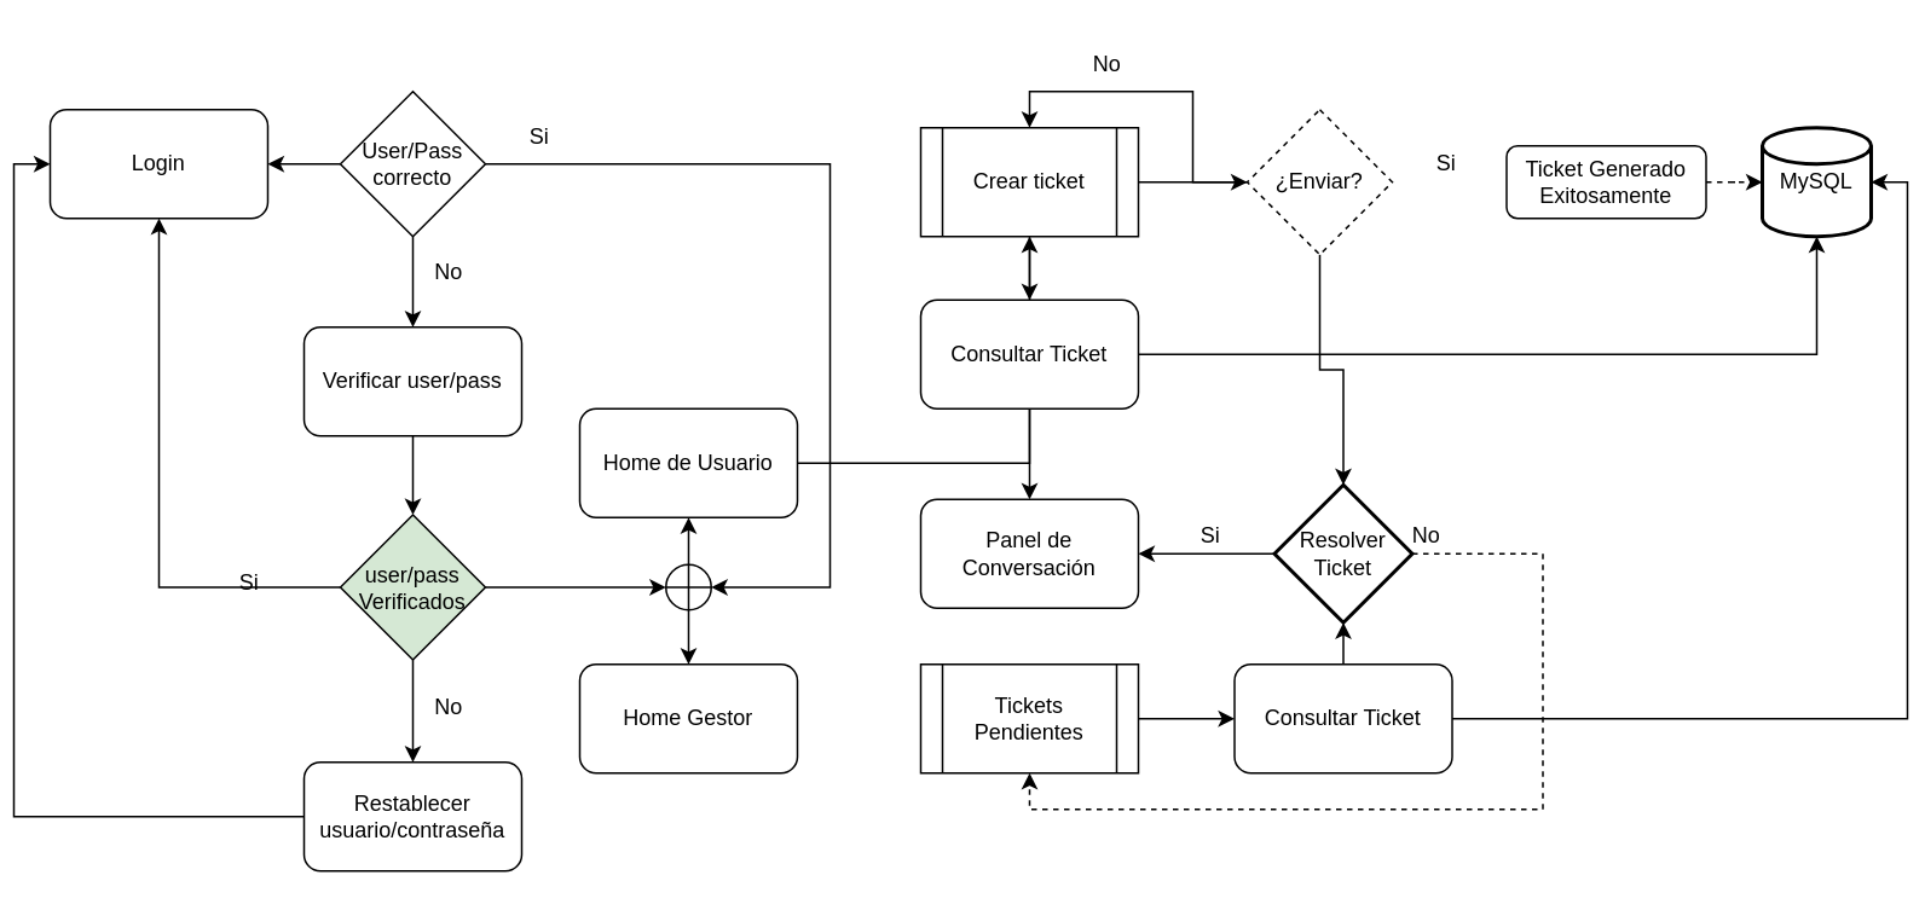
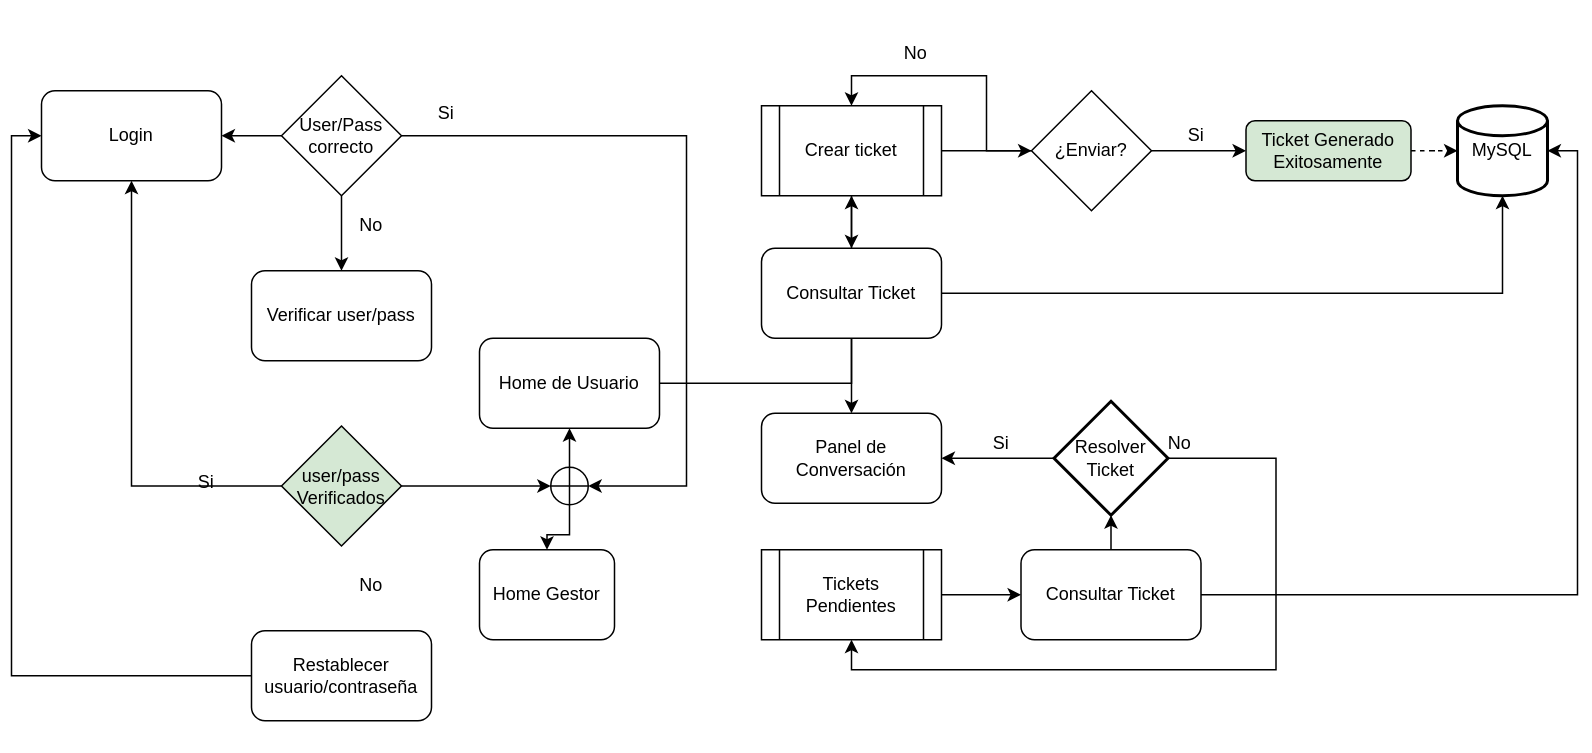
  <mxCell id="0" />
  <mxCell id="1" parent="0" />
  <mxCell id="2" value="Login" style="rounded=1;whiteSpace=wrap;html=1;labelBackgroundColor=none;" vertex="1" parent="1"><mxGeometry x="20" y="60" width="120" height="60" as="geometry" /></mxCell>
  <mxCell id="3" style="edgeStyle=orthogonalEdgeStyle;rounded=0;orthogonalLoop=1;jettySize=auto;html=1;labelBackgroundColor=none;fontColor=default;" edge="1" parent="1" source="4" target="30"><mxGeometry relative="1" as="geometry" /></mxCell>
  <mxCell id="4" value="Home de Usuario" style="rounded=1;whiteSpace=wrap;html=1;labelBackgroundColor=none;" vertex="1" parent="1"><mxGeometry x="312" y="225" width="120" height="60" as="geometry" /></mxCell>
  <mxCell id="5" style="edgeStyle=orthogonalEdgeStyle;rounded=0;orthogonalLoop=1;jettySize=auto;html=1;labelBackgroundColor=none;fontColor=default;" edge="1" parent="1" source="7" target="8"><mxGeometry relative="1" as="geometry" /></mxCell>
  <mxCell id="6" style="edgeStyle=orthogonalEdgeStyle;rounded=0;orthogonalLoop=1;jettySize=auto;html=1;entryX=0.5;entryY=1;entryDx=0;entryDy=0;entryPerimeter=0;labelBackgroundColor=none;fontColor=default;" edge="1" parent="1" source="7" target="33"><mxGeometry relative="1" as="geometry"><mxPoint x="1053" y="128" as="targetPoint" /></mxGeometry></mxCell>
  <mxCell id="7" value="Consultar Ticket" style="rounded=1;whiteSpace=wrap;html=1;labelBackgroundColor=none;" vertex="1" parent="1"><mxGeometry x="500" y="165" width="120" height="60" as="geometry" /></mxCell>
  <mxCell id="8" value="Panel de Conversación" style="rounded=1;whiteSpace=wrap;html=1;labelBackgroundColor=none;" vertex="1" parent="1"><mxGeometry x="500" y="275" width="120" height="60" as="geometry" /></mxCell>
  <mxCell id="9" style="edgeStyle=orthogonalEdgeStyle;rounded=0;orthogonalLoop=1;jettySize=auto;html=1;labelBackgroundColor=none;fontColor=default;" edge="1" parent="1" source="11" target="2"><mxGeometry relative="1" as="geometry" /></mxCell>
  <mxCell id="10" style="edgeStyle=orthogonalEdgeStyle;rounded=0;orthogonalLoop=1;jettySize=auto;html=1;entryX=0.5;entryY=0;entryDx=0;entryDy=0;labelBackgroundColor=none;fontColor=default;" edge="1" parent="1" source="11" target="14"><mxGeometry relative="1" as="geometry" /></mxCell>
  <mxCell id="11" value="User/Pass&lt;div&gt;correcto&lt;/div&gt;" style="rhombus;whiteSpace=wrap;html=1;labelBackgroundColor=none;" vertex="1" parent="1"><mxGeometry x="180" y="50" width="80" height="80" as="geometry" /></mxCell>
  <mxCell id="12" value="Si" style="text;html=1;align=center;verticalAlign=middle;whiteSpace=wrap;rounded=0;labelBackgroundColor=none;" vertex="1" parent="1"><mxGeometry x="260" y="60" width="60" height="30" as="geometry" /></mxCell>
- <mxCell id="13" style="edgeStyle=orthogonalEdgeStyle;rounded=0;orthogonalLoop=1;jettySize=auto;html=1;entryX=0.5;entryY=0;entryDx=0;entryDy=0;labelBackgroundColor=none;fontColor=default;" edge="1" parent="1" source="14" target="18"><mxGeometry relative="1" as="geometry" /></mxCell>
  <mxCell id="14" value="Verificar user/pass" style="rounded=1;whiteSpace=wrap;html=1;labelBackgroundColor=none;" vertex="1" parent="1"><mxGeometry x="160" y="180" width="120" height="60" as="geometry" /></mxCell>
  <mxCell id="15" value="No" style="text;html=1;align=center;verticalAlign=middle;whiteSpace=wrap;rounded=0;labelBackgroundColor=none;" vertex="1" parent="1"><mxGeometry x="210" y="135" width="60" height="30" as="geometry" /></mxCell>
  <mxCell id="16" style="edgeStyle=orthogonalEdgeStyle;rounded=0;orthogonalLoop=1;jettySize=auto;html=1;entryX=0.5;entryY=1;entryDx=0;entryDy=0;labelBackgroundColor=none;fontColor=default;" edge="1" parent="1" source="18" target="2"><mxGeometry relative="1" as="geometry" /></mxCell>
- <mxCell id="17" style="edgeStyle=orthogonalEdgeStyle;rounded=0;orthogonalLoop=1;jettySize=auto;html=1;labelBackgroundColor=none;fontColor=default;" edge="1" parent="1" source="18" target="20"><mxGeometry relative="1" as="geometry" /></mxCell>
  <mxCell id="18" value="user/pass&lt;div&gt;Verificados&lt;/div&gt;" style="rhombus;whiteSpace=wrap;html=1;labelBackgroundColor=none;fillColor=#d5e8d4;" vertex="1" parent="1"><mxGeometry x="180" y="283.5" width="80" height="80" as="geometry" /></mxCell>
  <mxCell id="19" style="edgeStyle=orthogonalEdgeStyle;rounded=0;orthogonalLoop=1;jettySize=auto;html=1;entryX=0;entryY=0.5;entryDx=0;entryDy=0;labelBackgroundColor=none;fontColor=default;" edge="1" parent="1" source="20" target="2"><mxGeometry relative="1" as="geometry" /></mxCell>
  <mxCell id="20" value="Restablecer usuario/contraseña" style="rounded=1;whiteSpace=wrap;html=1;labelBackgroundColor=none;" vertex="1" parent="1"><mxGeometry x="160" y="420" width="120" height="60" as="geometry" /></mxCell>
  <mxCell id="21" value="Si" style="text;html=1;align=center;verticalAlign=middle;whiteSpace=wrap;rounded=0;labelBackgroundColor=none;" vertex="1" parent="1"><mxGeometry x="100" y="306" width="60" height="30" as="geometry" /></mxCell>
  <mxCell id="22" value="No" style="text;html=1;align=center;verticalAlign=middle;whiteSpace=wrap;rounded=0;labelBackgroundColor=none;" vertex="1" parent="1"><mxGeometry x="210" y="375" width="60" height="30" as="geometry" /></mxCell>
  <mxCell id="23" style="edgeStyle=orthogonalEdgeStyle;rounded=0;orthogonalLoop=1;jettySize=auto;html=1;entryX=0.5;entryY=0;entryDx=0;entryDy=0;labelBackgroundColor=none;fontColor=default;" edge="1" parent="1" source="25" target="30"><mxGeometry relative="1" as="geometry" /></mxCell>
- <mxCell id="24" style="edgeStyle=orthogonalEdgeStyle;rounded=0;orthogonalLoop=1;jettySize=auto;html=1;labelBackgroundColor=none;fontColor=default;" edge="1" parent="1" source="25" target="40"><mxGeometry relative="1" as="geometry" /></mxCell>
- <mxCell id="25" value="¿Enviar?" style="rhombus;whiteSpace=wrap;html=1;labelBackgroundColor=none;dashed=1;" vertex="1" parent="1"><mxGeometry x="680" y="60" width="80" height="80" as="geometry" /></mxCell>
+ <mxCell id="24" style="edgeStyle=orthogonalEdgeStyle;rounded=0;orthogonalLoop=1;jettySize=auto;html=1;entryX=0;entryY=0.5;entryDx=0;entryDy=0;labelBackgroundColor=none;fontColor=default;" edge="1" parent="1" source="25" target="32"><mxGeometry relative="1" as="geometry" /></mxCell>
+ <mxCell id="25" value="¿Enviar?" style="rhombus;whiteSpace=wrap;html=1;labelBackgroundColor=none;" vertex="1" parent="1"><mxGeometry x="680" y="60" width="80" height="80" as="geometry" /></mxCell>
  <mxCell id="26" value="Si" style="text;html=1;align=center;verticalAlign=middle;whiteSpace=wrap;rounded=0;labelBackgroundColor=none;" vertex="1" parent="1"><mxGeometry x="760" y="75" width="60" height="30" as="geometry" /></mxCell>
  <mxCell id="27" value="No" style="text;html=1;align=center;verticalAlign=middle;whiteSpace=wrap;rounded=0;labelBackgroundColor=none;" vertex="1" parent="1"><mxGeometry x="573" y="20" width="60" height="30" as="geometry" /></mxCell>
  <mxCell id="28" style="edgeStyle=orthogonalEdgeStyle;rounded=0;orthogonalLoop=1;jettySize=auto;html=1;entryX=0;entryY=0.5;entryDx=0;entryDy=0;labelBackgroundColor=none;fontColor=default;" edge="1" parent="1" source="30" target="25"><mxGeometry relative="1" as="geometry" /></mxCell>
  <mxCell id="29" style="edgeStyle=orthogonalEdgeStyle;rounded=0;orthogonalLoop=1;jettySize=auto;html=1;labelBackgroundColor=none;fontColor=default;" edge="1" parent="1" source="30" target="7"><mxGeometry relative="1" as="geometry" /></mxCell>
  <mxCell id="30" value="Crear ticket" style="shape=process;whiteSpace=wrap;html=1;backgroundOutline=1;labelBackgroundColor=none;" vertex="1" parent="1"><mxGeometry x="500" y="70" width="120" height="60" as="geometry" /></mxCell>
  <mxCell id="31" style="edgeStyle=orthogonalEdgeStyle;rounded=0;orthogonalLoop=1;jettySize=auto;html=1;entryX=0;entryY=0.5;entryDx=0;entryDy=0;entryPerimeter=0;labelBackgroundColor=none;fontColor=default;dashed=1;" edge="1" parent="1" source="32" target="33"><mxGeometry relative="1" as="geometry"><mxPoint x="993" y="100" as="targetPoint" /></mxGeometry></mxCell>
- <mxCell id="32" value="Ticket Generado Exitosamente" style="rounded=1;whiteSpace=wrap;html=1;labelBackgroundColor=none;" vertex="1" parent="1"><mxGeometry x="823" y="80" width="110" height="40" as="geometry" /></mxCell>
+ <mxCell id="32" value="Ticket Generado Exitosamente" style="rounded=1;whiteSpace=wrap;html=1;labelBackgroundColor=none;fillColor=#d5e8d4;" vertex="1" parent="1"><mxGeometry x="823" y="80" width="110" height="40" as="geometry" /></mxCell>
  <mxCell id="33" value="MySQL" style="strokeWidth=2;html=1;shape=mxgraph.flowchart.database;whiteSpace=wrap;labelBackgroundColor=none;" vertex="1" parent="1"><mxGeometry x="964" y="70" width="60" height="60" as="geometry" /></mxCell>
- <mxCell id="34" value="Home Gestor" style="rounded=1;whiteSpace=wrap;html=1;labelBackgroundColor=none;" vertex="1" parent="1"><mxGeometry x="312" y="366" width="120" height="60" as="geometry" /></mxCell>
+ <mxCell id="34" value="Home Gestor" style="rounded=1;whiteSpace=wrap;html=1;labelBackgroundColor=none;" vertex="1" parent="1"><mxGeometry x="312" y="366" width="90" height="60" as="geometry" /></mxCell>
  <mxCell id="35" value="Consultar Ticket" style="rounded=1;whiteSpace=wrap;html=1;labelBackgroundColor=none;" vertex="1" parent="1"><mxGeometry x="673" y="366" width="120" height="60" as="geometry" /></mxCell>
  <mxCell id="36" style="edgeStyle=orthogonalEdgeStyle;rounded=0;orthogonalLoop=1;jettySize=auto;html=1;labelBackgroundColor=none;fontColor=default;" edge="1" parent="1" source="37" target="35"><mxGeometry relative="1" as="geometry" /></mxCell>
  <mxCell id="37" value="&lt;span style=&quot;background-color: initial;&quot;&gt;Tickets Pendientes&lt;/span&gt;" style="shape=process;whiteSpace=wrap;html=1;backgroundOutline=1;labelBackgroundColor=none;" vertex="1" parent="1"><mxGeometry x="500" y="366" width="120" height="60" as="geometry" /></mxCell>
  <mxCell id="38" style="edgeStyle=orthogonalEdgeStyle;rounded=0;orthogonalLoop=1;jettySize=auto;html=1;labelBackgroundColor=none;fontColor=default;" edge="1" parent="1" source="40" target="8"><mxGeometry relative="1" as="geometry" /></mxCell>
- <mxCell id="39" style="edgeStyle=orthogonalEdgeStyle;rounded=0;orthogonalLoop=1;jettySize=auto;html=1;entryX=0.5;entryY=1;entryDx=0;entryDy=0;labelBackgroundColor=none;fontColor=default;dashed=1;" edge="1" parent="1" source="40" target="37"><mxGeometry relative="1" as="geometry"><Array as="points"><mxPoint x="843" y="305" /><mxPoint x="843" y="446" /><mxPoint x="560" y="446" /></Array></mxGeometry></mxCell>
+ <mxCell id="39" style="edgeStyle=orthogonalEdgeStyle;rounded=0;orthogonalLoop=1;jettySize=auto;html=1;entryX=0.5;entryY=1;entryDx=0;entryDy=0;labelBackgroundColor=none;fontColor=default;" edge="1" parent="1" source="40" target="37"><mxGeometry relative="1" as="geometry"><Array as="points"><mxPoint x="843" y="305" /><mxPoint x="843" y="446" /><mxPoint x="560" y="446" /></Array></mxGeometry></mxCell>
  <mxCell id="40" value="Resolver&lt;div&gt;Ticket&lt;/div&gt;" style="strokeWidth=2;html=1;shape=mxgraph.flowchart.decision;whiteSpace=wrap;labelBackgroundColor=none;" vertex="1" parent="1"><mxGeometry x="695" y="267" width="76" height="76" as="geometry" /></mxCell>
  <mxCell id="41" style="edgeStyle=orthogonalEdgeStyle;rounded=0;orthogonalLoop=1;jettySize=auto;html=1;entryX=0.5;entryY=1;entryDx=0;entryDy=0;entryPerimeter=0;labelBackgroundColor=none;fontColor=default;" edge="1" parent="1" source="35" target="40"><mxGeometry relative="1" as="geometry" /></mxCell>
  <mxCell id="42" style="edgeStyle=orthogonalEdgeStyle;rounded=0;orthogonalLoop=1;jettySize=auto;html=1;entryX=1;entryY=0.5;entryDx=0;entryDy=0;entryPerimeter=0;labelBackgroundColor=none;fontColor=default;" edge="1" parent="1" source="35" target="33"><mxGeometry relative="1" as="geometry" /></mxCell>
  <mxCell id="43" value="Si" style="text;html=1;align=center;verticalAlign=middle;whiteSpace=wrap;rounded=0;labelBackgroundColor=none;" vertex="1" parent="1"><mxGeometry x="630" y="280" width="60" height="30" as="geometry" /></mxCell>
  <mxCell id="44" value="No" style="text;html=1;align=center;verticalAlign=middle;whiteSpace=wrap;rounded=0;labelBackgroundColor=none;" vertex="1" parent="1"><mxGeometry x="749" y="280" width="60" height="30" as="geometry" /></mxCell>
  <mxCell id="45" style="edgeStyle=orthogonalEdgeStyle;rounded=0;orthogonalLoop=1;jettySize=auto;html=1;labelBackgroundColor=none;fontColor=default;" edge="1" parent="1" source="47" target="34"><mxGeometry relative="1" as="geometry" /></mxCell>
  <mxCell id="46" style="edgeStyle=orthogonalEdgeStyle;rounded=0;orthogonalLoop=1;jettySize=auto;html=1;entryX=0.5;entryY=1;entryDx=0;entryDy=0;labelBackgroundColor=none;fontColor=default;" edge="1" parent="1" source="47" target="4"><mxGeometry relative="1" as="geometry" /></mxCell>
  <mxCell id="47" value="" style="verticalLabelPosition=bottom;verticalAlign=top;html=1;shape=mxgraph.flowchart.summing_function;labelBackgroundColor=none;" vertex="1" parent="1"><mxGeometry x="359.5" y="311" width="25" height="25" as="geometry" /></mxCell>
  <mxCell id="48" style="edgeStyle=orthogonalEdgeStyle;rounded=0;orthogonalLoop=1;jettySize=auto;html=1;entryX=0;entryY=0.5;entryDx=0;entryDy=0;entryPerimeter=0;labelBackgroundColor=none;fontColor=default;" edge="1" parent="1" source="18" target="47"><mxGeometry relative="1" as="geometry" /></mxCell>
  <mxCell id="49" style="edgeStyle=orthogonalEdgeStyle;rounded=0;orthogonalLoop=1;jettySize=auto;html=1;entryX=1;entryY=0.5;entryDx=0;entryDy=0;entryPerimeter=0;" edge="1" parent="1" source="11" target="47"><mxGeometry relative="1" as="geometry"><Array as="points"><mxPoint x="450" y="90" /><mxPoint x="450" y="324" /></Array></mxGeometry></mxCell>
